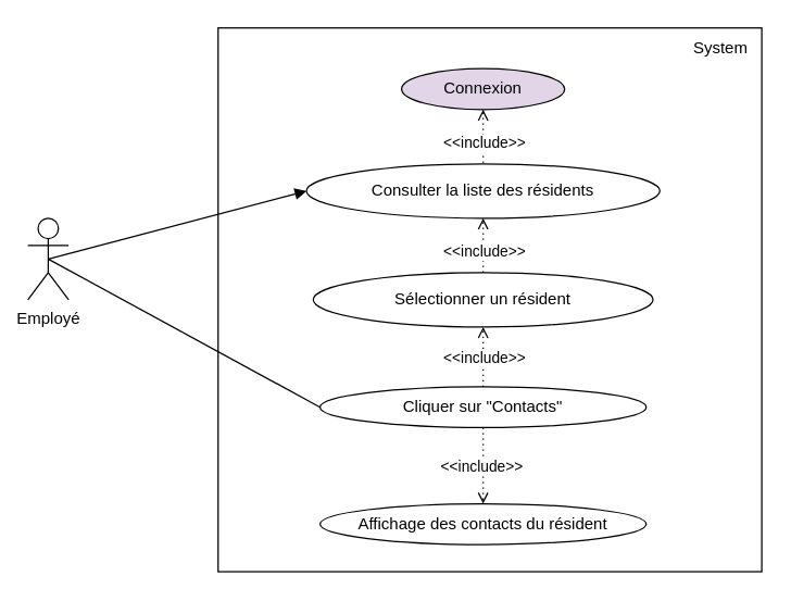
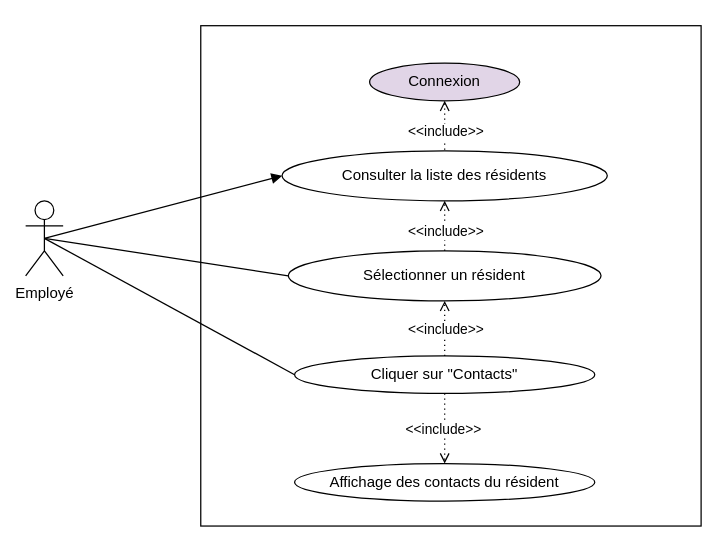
  <mxCell id="0" />
  <mxCell id="1" parent="0" />
  <mxCell id="2" value="" style="whiteSpace=wrap;html=1;aspect=fixed;" vertex="1" parent="1"><mxGeometry x="160" y="20" width="400" height="400" as="geometry" /></mxCell>
- <mxCell id="3" value="System" style="text;html=1;strokeColor=none;fillColor=none;align=center;verticalAlign=middle;whiteSpace=wrap;rounded=0;" vertex="1" parent="1"><mxGeometry x="500" y="20" width="60" height="30" as="geometry" /></mxCell>
  <mxCell id="4" value="Employé" style="shape=umlActor;verticalLabelPosition=bottom;verticalAlign=top;html=1;outlineConnect=0;" vertex="1" parent="1"><mxGeometry x="20" y="160" width="30" height="60" as="geometry" /></mxCell>
  <mxCell id="5" value="Consulter la liste des résidents" style="ellipse;whiteSpace=wrap;html=1;" vertex="1" parent="1"><mxGeometry x="225" y="120" width="260" height="40" as="geometry" /></mxCell>
  <mxCell id="6" value="Sélectionner un résident" style="ellipse;whiteSpace=wrap;html=1;" vertex="1" parent="1"><mxGeometry x="230" y="200" width="250" height="40" as="geometry" /></mxCell>
  <mxCell id="7" value="Cliquer sur &quot;Contacts&quot;" style="ellipse;whiteSpace=wrap;html=1;" vertex="1" parent="1"><mxGeometry x="235" y="284" width="240" height="30" as="geometry" /></mxCell>
  <mxCell id="8" value="Connexion" style="ellipse;whiteSpace=wrap;html=1;fillColor=#e1d5e7;" vertex="1" parent="1"><mxGeometry x="295" y="50" width="120" height="30" as="geometry" /></mxCell>
  <mxCell id="9" value="" style="endArrow=none;dashed=1;html=1;dashPattern=1 3;strokeWidth=1;rounded=0;entryX=0.5;entryY=0;entryDx=0;entryDy=0;exitX=0.5;exitY=1;exitDx=0;exitDy=0;endFill=0;startArrow=open;startFill=0;" edge="1" parent="1" source="8" target="5"><mxGeometry width="50" height="50" relative="1" as="geometry"><mxPoint x="330" y="270" as="sourcePoint" /><mxPoint x="380" y="220" as="targetPoint" /></mxGeometry></mxCell>
  <mxCell id="10" value="&amp;lt;&amp;lt;include&amp;gt;&amp;gt;" style="edgeLabel;html=1;align=center;verticalAlign=middle;resizable=0;points=[];" vertex="1" connectable="0" parent="9"><mxGeometry x="0.2" y="1" relative="1" as="geometry"><mxPoint x="-1" as="offset" /></mxGeometry></mxCell>
  <mxCell id="11" value="" style="endArrow=open;dashed=1;html=1;dashPattern=1 3;strokeWidth=1;rounded=0;entryX=0.5;entryY=1;entryDx=0;entryDy=0;exitX=0.5;exitY=0;exitDx=0;exitDy=0;endFill=0;" edge="1" parent="1" source="6" target="5"><mxGeometry width="50" height="50" relative="1" as="geometry"><mxPoint x="330" y="260" as="sourcePoint" /><mxPoint x="380" y="210" as="targetPoint" /></mxGeometry></mxCell>
  <mxCell id="12" value="&amp;lt;&amp;lt;include&amp;gt;&amp;gt;" style="edgeLabel;html=1;align=center;verticalAlign=middle;resizable=0;points=[];" vertex="1" connectable="0" parent="11"><mxGeometry x="-0.2" y="-1" relative="1" as="geometry"><mxPoint x="-1" as="offset" /></mxGeometry></mxCell>
  <mxCell id="13" value="" style="endArrow=open;dashed=1;html=1;dashPattern=1 3;strokeWidth=1;rounded=0;exitX=0.5;exitY=0;exitDx=0;exitDy=0;entryX=0.5;entryY=1;entryDx=0;entryDy=0;startArrow=none;startFill=0;endFill=0;" edge="1" parent="1" source="7" target="6"><mxGeometry width="50" height="50" relative="1" as="geometry"><mxPoint x="330" y="260" as="sourcePoint" /><mxPoint x="380" y="210" as="targetPoint" /></mxGeometry></mxCell>
  <mxCell id="14" value="&amp;lt;&amp;lt;include&amp;gt;&amp;gt;" style="edgeLabel;html=1;align=center;verticalAlign=middle;resizable=0;points=[];" vertex="1" connectable="0" parent="13"><mxGeometry y="-1" relative="1" as="geometry"><mxPoint x="-1" as="offset" /></mxGeometry></mxCell>
  <mxCell id="15" value="Affichage des contacts du résident" style="ellipse;whiteSpace=wrap;html=1;" vertex="1" parent="1"><mxGeometry x="235" y="370" width="240" height="30" as="geometry" /></mxCell>
  <mxCell id="16" value="" style="endArrow=open;dashed=1;html=1;dashPattern=1 3;strokeWidth=1;rounded=0;exitX=0.5;exitY=1;exitDx=0;exitDy=0;entryX=0.5;entryY=0;entryDx=0;entryDy=0;startArrow=none;startFill=0;endFill=0;" edge="1" parent="1" source="7" target="15"><mxGeometry width="50" height="50" relative="1" as="geometry"><mxPoint x="365" y="294" as="sourcePoint" /><mxPoint x="365" y="250" as="targetPoint" /></mxGeometry></mxCell>
  <mxCell id="17" value="&amp;lt;&amp;lt;include&amp;gt;&amp;gt;" style="edgeLabel;html=1;align=center;verticalAlign=middle;resizable=0;points=[];" vertex="1" connectable="0" parent="16"><mxGeometry y="-1" relative="1" as="geometry"><mxPoint x="-1" as="offset" /></mxGeometry></mxCell>
  <mxCell id="18" value="" style="endArrow=none;html=1;rounded=0;strokeWidth=1;exitX=0.5;exitY=0.5;exitDx=0;exitDy=0;exitPerimeter=0;entryX=0;entryY=0.5;entryDx=0;entryDy=0;" edge="1" parent="1" source="4" target="7"><mxGeometry width="50" height="50" relative="1" as="geometry"><mxPoint x="330" y="260" as="sourcePoint" /><mxPoint x="380" y="210" as="targetPoint" /></mxGeometry></mxCell>
+ <mxCell id="19" value="" style="endArrow=none;html=1;rounded=0;strokeWidth=1;exitX=0.5;exitY=0.5;exitDx=0;exitDy=0;exitPerimeter=0;entryX=0;entryY=0.5;entryDx=0;entryDy=0;" edge="1" parent="1" source="4" target="6"><mxGeometry width="50" height="50" relative="1" as="geometry"><mxPoint x="330" y="260" as="sourcePoint" /><mxPoint x="380" y="210" as="targetPoint" /></mxGeometry></mxCell>
  <mxCell id="20" value="" style="endArrow=block;html=1;rounded=0;strokeWidth=1;exitX=0.5;exitY=0.5;exitDx=0;exitDy=0;exitPerimeter=0;entryX=0;entryY=0.5;entryDx=0;entryDy=0;" edge="1" parent="1" source="4" target="5"><mxGeometry width="50" height="50" relative="1" as="geometry"><mxPoint x="330" y="260" as="sourcePoint" /><mxPoint x="380" y="210" as="targetPoint" /></mxGeometry></mxCell>
